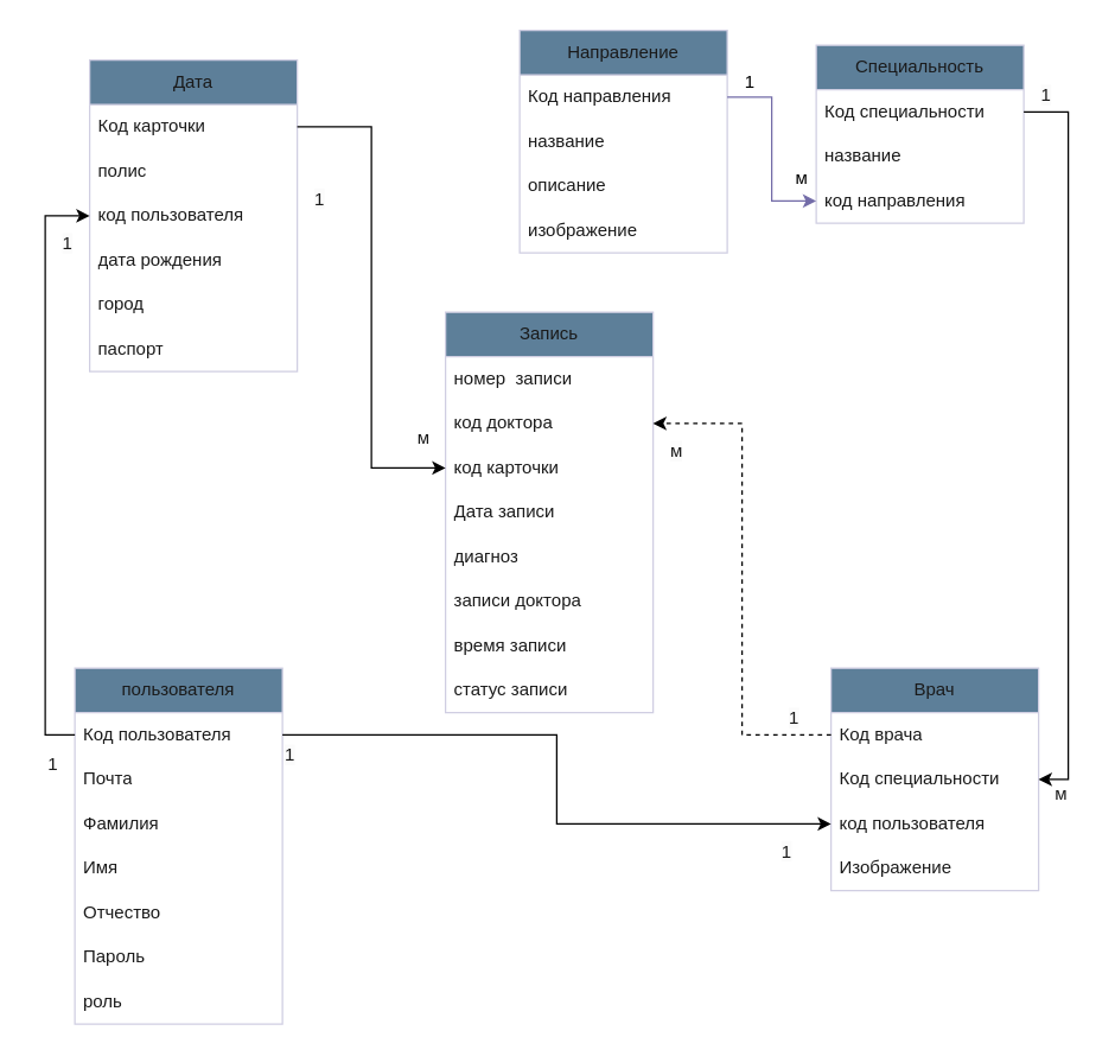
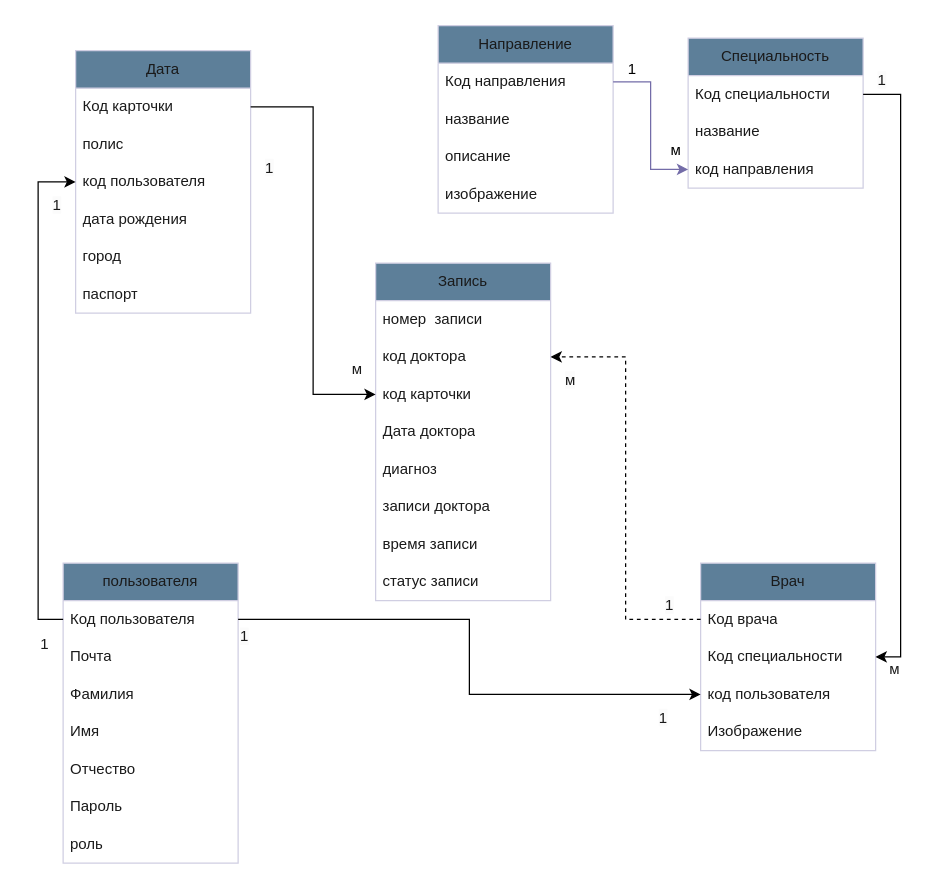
  <mxCell id="0" />
  <mxCell id="1" parent="0" />
  <mxCell id="2" value="пользователя" style="swimlane;fontStyle=0;childLayout=stackLayout;horizontal=1;startSize=30;horizontalStack=0;resizeParent=1;resizeParentMax=0;resizeLast=0;collapsible=1;marginBottom=0;whiteSpace=wrap;html=1;labelBackgroundColor=none;fillColor=#5D7F99;strokeColor=#D0CEE2;fontColor=#1A1A1A;" parent="1" vertex="1"><mxGeometry x="50" y="450" width="140" height="240" as="geometry"><mxRectangle x="110" y="370" width="90" height="30" as="alternateBounds" /></mxGeometry></mxCell>
  <mxCell id="3" value="Код пользователя" style="text;strokeColor=none;fillColor=none;align=left;verticalAlign=middle;spacingLeft=4;spacingRight=4;overflow=hidden;points=[[0,0.5],[1,0.5]];portConstraint=eastwest;rotatable=0;whiteSpace=wrap;html=1;labelBackgroundColor=none;fontColor=#1A1A1A;" parent="2" vertex="1"><mxGeometry y="30" width="140" height="30" as="geometry" /></mxCell>
  <mxCell id="4" value="Почта" style="text;strokeColor=none;fillColor=none;align=left;verticalAlign=middle;spacingLeft=4;spacingRight=4;overflow=hidden;points=[[0,0.5],[1,0.5]];portConstraint=eastwest;rotatable=0;whiteSpace=wrap;html=1;labelBackgroundColor=none;fontColor=#1A1A1A;" parent="2" vertex="1"><mxGeometry y="60" width="140" height="30" as="geometry" /></mxCell>
  <mxCell id="5" value="Фамилия" style="text;strokeColor=none;fillColor=none;align=left;verticalAlign=middle;spacingLeft=4;spacingRight=4;overflow=hidden;points=[[0,0.5],[1,0.5]];portConstraint=eastwest;rotatable=0;whiteSpace=wrap;html=1;labelBackgroundColor=none;fontColor=#1A1A1A;" parent="2" vertex="1"><mxGeometry y="90" width="140" height="30" as="geometry" /></mxCell>
  <mxCell id="6" value="Имя" style="text;strokeColor=none;fillColor=none;align=left;verticalAlign=middle;spacingLeft=4;spacingRight=4;overflow=hidden;points=[[0,0.5],[1,0.5]];portConstraint=eastwest;rotatable=0;whiteSpace=wrap;html=1;labelBackgroundColor=none;fontColor=#1A1A1A;" parent="2" vertex="1"><mxGeometry y="120" width="140" height="30" as="geometry" /></mxCell>
  <mxCell id="7" value="Отчество" style="text;strokeColor=none;fillColor=none;align=left;verticalAlign=middle;spacingLeft=4;spacingRight=4;overflow=hidden;points=[[0,0.5],[1,0.5]];portConstraint=eastwest;rotatable=0;whiteSpace=wrap;html=1;labelBackgroundColor=none;fontColor=#1A1A1A;" parent="2" vertex="1"><mxGeometry y="150" width="140" height="30" as="geometry" /></mxCell>
  <mxCell id="8" value="Пароль" style="text;strokeColor=none;fillColor=none;align=left;verticalAlign=middle;spacingLeft=4;spacingRight=4;overflow=hidden;points=[[0,0.5],[1,0.5]];portConstraint=eastwest;rotatable=0;whiteSpace=wrap;html=1;labelBackgroundColor=none;fontColor=#1A1A1A;" parent="2" vertex="1"><mxGeometry y="180" width="140" height="30" as="geometry" /></mxCell>
  <mxCell id="9" value="роль" style="text;strokeColor=none;fillColor=none;align=left;verticalAlign=middle;spacingLeft=4;spacingRight=4;overflow=hidden;points=[[0,0.5],[1,0.5]];portConstraint=eastwest;rotatable=0;whiteSpace=wrap;html=1;labelBackgroundColor=none;fontColor=#1A1A1A;" vertex="1" parent="2"><mxGeometry y="210" width="140" height="30" as="geometry" /></mxCell>
  <mxCell id="10" value="Врач" style="swimlane;fontStyle=0;childLayout=stackLayout;horizontal=1;startSize=30;horizontalStack=0;resizeParent=1;resizeParentMax=0;resizeLast=0;collapsible=1;marginBottom=0;whiteSpace=wrap;html=1;labelBackgroundColor=none;fillColor=#5D7F99;strokeColor=#D0CEE2;fontColor=#1A1A1A;" parent="1" vertex="1"><mxGeometry x="560" y="450" width="140" height="150" as="geometry" /></mxCell>
  <mxCell id="11" value="Код врача" style="text;strokeColor=none;fillColor=none;align=left;verticalAlign=middle;spacingLeft=4;spacingRight=4;overflow=hidden;points=[[0,0.5],[1,0.5]];portConstraint=eastwest;rotatable=0;whiteSpace=wrap;html=1;labelBackgroundColor=none;fontColor=#1A1A1A;" parent="10" vertex="1"><mxGeometry y="30" width="140" height="30" as="geometry" /></mxCell>
  <mxCell id="12" value="Код специальности" style="text;strokeColor=none;fillColor=none;align=left;verticalAlign=middle;spacingLeft=4;spacingRight=4;overflow=hidden;points=[[0,0.5],[1,0.5]];portConstraint=eastwest;rotatable=0;whiteSpace=wrap;html=1;labelBackgroundColor=none;fontColor=#1A1A1A;" parent="10" vertex="1"><mxGeometry y="60" width="140" height="30" as="geometry" /></mxCell>
  <mxCell id="13" value="код пользователя" style="text;strokeColor=none;fillColor=none;align=left;verticalAlign=middle;spacingLeft=4;spacingRight=4;overflow=hidden;points=[[0,0.5],[1,0.5]];portConstraint=eastwest;rotatable=0;whiteSpace=wrap;html=1;labelBackgroundColor=none;fontColor=#1A1A1A;" parent="10" vertex="1"><mxGeometry y="90" width="140" height="30" as="geometry" /></mxCell>
  <mxCell id="14" value="Изображение" style="text;strokeColor=none;fillColor=none;align=left;verticalAlign=middle;spacingLeft=4;spacingRight=4;overflow=hidden;points=[[0,0.5],[1,0.5]];portConstraint=eastwest;rotatable=0;whiteSpace=wrap;html=1;labelBackgroundColor=none;fontColor=#1A1A1A;" parent="10" vertex="1"><mxGeometry y="120" width="140" height="30" as="geometry" /></mxCell>
  <mxCell id="15" value="Дата" style="swimlane;fontStyle=0;childLayout=stackLayout;horizontal=1;startSize=30;horizontalStack=0;resizeParent=1;resizeParentMax=0;resizeLast=0;collapsible=1;marginBottom=0;whiteSpace=wrap;html=1;labelBackgroundColor=none;fillColor=#5D7F99;strokeColor=#D0CEE2;fontColor=#1A1A1A;" parent="1" vertex="1"><mxGeometry x="60" y="40" width="140" height="210" as="geometry" /></mxCell>
  <mxCell id="16" value="Код карточки" style="text;strokeColor=none;fillColor=none;align=left;verticalAlign=middle;spacingLeft=4;spacingRight=4;overflow=hidden;points=[[0,0.5],[1,0.5]];portConstraint=eastwest;rotatable=0;whiteSpace=wrap;html=1;labelBackgroundColor=none;fontColor=#1A1A1A;" parent="15" vertex="1"><mxGeometry y="30" width="140" height="30" as="geometry" /></mxCell>
  <mxCell id="17" value="полис" style="text;strokeColor=none;fillColor=none;align=left;verticalAlign=middle;spacingLeft=4;spacingRight=4;overflow=hidden;points=[[0,0.5],[1,0.5]];portConstraint=eastwest;rotatable=0;whiteSpace=wrap;html=1;labelBackgroundColor=none;fontColor=#1A1A1A;" parent="15" vertex="1"><mxGeometry y="60" width="140" height="30" as="geometry" /></mxCell>
  <mxCell id="18" value="код пользователя" style="text;strokeColor=none;fillColor=none;align=left;verticalAlign=middle;spacingLeft=4;spacingRight=4;overflow=hidden;points=[[0,0.5],[1,0.5]];portConstraint=eastwest;rotatable=0;whiteSpace=wrap;html=1;labelBackgroundColor=none;fontColor=#1A1A1A;" parent="15" vertex="1"><mxGeometry y="90" width="140" height="30" as="geometry" /></mxCell>
  <mxCell id="19" value="дата рождения" style="text;strokeColor=none;fillColor=none;align=left;verticalAlign=middle;spacingLeft=4;spacingRight=4;overflow=hidden;points=[[0,0.5],[1,0.5]];portConstraint=eastwest;rotatable=0;whiteSpace=wrap;html=1;labelBackgroundColor=none;fontColor=#1A1A1A;" vertex="1" parent="15"><mxGeometry y="120" width="140" height="30" as="geometry" /></mxCell>
  <mxCell id="20" value="город" style="text;strokeColor=none;fillColor=none;align=left;verticalAlign=middle;spacingLeft=4;spacingRight=4;overflow=hidden;points=[[0,0.5],[1,0.5]];portConstraint=eastwest;rotatable=0;whiteSpace=wrap;html=1;labelBackgroundColor=none;fontColor=#1A1A1A;" vertex="1" parent="15"><mxGeometry y="150" width="140" height="30" as="geometry" /></mxCell>
  <mxCell id="21" value="паспорт" style="text;strokeColor=none;fillColor=none;align=left;verticalAlign=middle;spacingLeft=4;spacingRight=4;overflow=hidden;points=[[0,0.5],[1,0.5]];portConstraint=eastwest;rotatable=0;whiteSpace=wrap;html=1;labelBackgroundColor=none;fontColor=#1A1A1A;" vertex="1" parent="15"><mxGeometry y="180" width="140" height="30" as="geometry" /></mxCell>
  <mxCell id="22" value="Специальность" style="swimlane;fontStyle=0;childLayout=stackLayout;horizontal=1;startSize=30;horizontalStack=0;resizeParent=1;resizeParentMax=0;resizeLast=0;collapsible=1;marginBottom=0;whiteSpace=wrap;html=1;labelBackgroundColor=none;fillColor=#5D7F99;strokeColor=#D0CEE2;fontColor=#1A1A1A;" parent="1" vertex="1"><mxGeometry x="550" y="30" width="140" height="120" as="geometry" /></mxCell>
  <mxCell id="23" value="Код специальности" style="text;strokeColor=none;fillColor=none;align=left;verticalAlign=middle;spacingLeft=4;spacingRight=4;overflow=hidden;points=[[0,0.5],[1,0.5]];portConstraint=eastwest;rotatable=0;whiteSpace=wrap;html=1;labelBackgroundColor=none;fontColor=#1A1A1A;" parent="22" vertex="1"><mxGeometry y="30" width="140" height="30" as="geometry" /></mxCell>
  <mxCell id="24" value="название" style="text;strokeColor=none;fillColor=none;align=left;verticalAlign=middle;spacingLeft=4;spacingRight=4;overflow=hidden;points=[[0,0.5],[1,0.5]];portConstraint=eastwest;rotatable=0;whiteSpace=wrap;html=1;labelBackgroundColor=none;fontColor=#1A1A1A;" parent="22" vertex="1"><mxGeometry y="60" width="140" height="30" as="geometry" /></mxCell>
  <mxCell id="25" value="код направления" style="text;strokeColor=none;fillColor=none;align=left;verticalAlign=middle;spacingLeft=4;spacingRight=4;overflow=hidden;points=[[0,0.5],[1,0.5]];portConstraint=eastwest;rotatable=0;whiteSpace=wrap;html=1;labelBackgroundColor=none;fontColor=#1A1A1A;" parent="22" vertex="1"><mxGeometry y="90" width="140" height="30" as="geometry" /></mxCell>
  <mxCell id="26" value="Запись" style="swimlane;fontStyle=0;childLayout=stackLayout;horizontal=1;startSize=30;horizontalStack=0;resizeParent=1;resizeParentMax=0;resizeLast=0;collapsible=1;marginBottom=0;whiteSpace=wrap;html=1;labelBackgroundColor=none;fillColor=#5D7F99;strokeColor=#D0CEE2;fontColor=#1A1A1A;" parent="1" vertex="1"><mxGeometry x="300" y="210" width="140" height="270" as="geometry" /></mxCell>
  <mxCell id="27" value="номер&amp;nbsp; записи" style="text;strokeColor=none;fillColor=none;align=left;verticalAlign=middle;spacingLeft=4;spacingRight=4;overflow=hidden;points=[[0,0.5],[1,0.5]];portConstraint=eastwest;rotatable=0;whiteSpace=wrap;html=1;labelBackgroundColor=none;fontColor=#1A1A1A;" parent="26" vertex="1"><mxGeometry y="30" width="140" height="30" as="geometry" /></mxCell>
  <mxCell id="28" value="код доктора" style="text;strokeColor=none;fillColor=none;align=left;verticalAlign=middle;spacingLeft=4;spacingRight=4;overflow=hidden;points=[[0,0.5],[1,0.5]];portConstraint=eastwest;rotatable=0;whiteSpace=wrap;html=1;labelBackgroundColor=none;fontColor=#1A1A1A;" parent="26" vertex="1"><mxGeometry y="60" width="140" height="30" as="geometry" /></mxCell>
  <mxCell id="29" value="код карточки" style="text;strokeColor=none;fillColor=none;align=left;verticalAlign=middle;spacingLeft=4;spacingRight=4;overflow=hidden;points=[[0,0.5],[1,0.5]];portConstraint=eastwest;rotatable=0;whiteSpace=wrap;html=1;labelBackgroundColor=none;fontColor=#1A1A1A;" parent="26" vertex="1"><mxGeometry y="90" width="140" height="30" as="geometry" /></mxCell>
- <mxCell id="30" value="Дата записи" style="text;strokeColor=none;fillColor=none;align=left;verticalAlign=middle;spacingLeft=4;spacingRight=4;overflow=hidden;points=[[0,0.5],[1,0.5]];portConstraint=eastwest;rotatable=0;whiteSpace=wrap;html=1;labelBackgroundColor=none;fontColor=#1A1A1A;" parent="26" vertex="1"><mxGeometry y="120" width="140" height="30" as="geometry" /></mxCell>
+ <mxCell id="30" value="Дата доктора" style="text;strokeColor=none;fillColor=none;align=left;verticalAlign=middle;spacingLeft=4;spacingRight=4;overflow=hidden;points=[[0,0.5],[1,0.5]];portConstraint=eastwest;rotatable=0;whiteSpace=wrap;html=1;labelBackgroundColor=none;fontColor=#1A1A1A;" parent="26" vertex="1"><mxGeometry y="120" width="140" height="30" as="geometry" /></mxCell>
  <mxCell id="31" value="диагноз" style="text;strokeColor=none;fillColor=none;align=left;verticalAlign=middle;spacingLeft=4;spacingRight=4;overflow=hidden;points=[[0,0.5],[1,0.5]];portConstraint=eastwest;rotatable=0;whiteSpace=wrap;html=1;labelBackgroundColor=none;fontColor=#1A1A1A;" parent="26" vertex="1"><mxGeometry y="150" width="140" height="30" as="geometry" /></mxCell>
  <mxCell id="32" value="записи доктора" style="text;strokeColor=none;fillColor=none;align=left;verticalAlign=middle;spacingLeft=4;spacingRight=4;overflow=hidden;points=[[0,0.5],[1,0.5]];portConstraint=eastwest;rotatable=0;whiteSpace=wrap;html=1;labelBackgroundColor=none;fontColor=#1A1A1A;" parent="26" vertex="1"><mxGeometry y="180" width="140" height="30" as="geometry" /></mxCell>
  <mxCell id="33" value="время записи" style="text;strokeColor=none;fillColor=none;align=left;verticalAlign=middle;spacingLeft=4;spacingRight=4;overflow=hidden;points=[[0,0.5],[1,0.5]];portConstraint=eastwest;rotatable=0;whiteSpace=wrap;html=1;labelBackgroundColor=none;fontColor=#1A1A1A;" parent="26" vertex="1"><mxGeometry y="210" width="140" height="30" as="geometry" /></mxCell>
  <mxCell id="34" value="статус записи" style="text;strokeColor=none;fillColor=none;align=left;verticalAlign=middle;spacingLeft=4;spacingRight=4;overflow=hidden;points=[[0,0.5],[1,0.5]];portConstraint=eastwest;rotatable=0;whiteSpace=wrap;html=1;labelBackgroundColor=none;fontColor=#1A1A1A;" vertex="1" parent="26"><mxGeometry y="240" width="140" height="30" as="geometry" /></mxCell>
  <mxCell id="35" value="1" style="text;html=1;align=center;verticalAlign=middle;resizable=0;points=[];autosize=1;strokeColor=none;fillColor=none;fontColor=#1A1A1A;" parent="1" vertex="1"><mxGeometry x="20" y="500" width="30" height="30" as="geometry" /></mxCell>
  <mxCell id="36" value="&lt;span style=&quot;color: rgb(26, 26, 26); font-family: Helvetica; font-size: 12px; font-style: normal; font-variant-ligatures: normal; font-variant-caps: normal; font-weight: 400; letter-spacing: normal; orphans: 2; text-align: center; text-indent: 0px; text-transform: none; widows: 2; word-spacing: 0px; -webkit-text-stroke-width: 0px; background-color: rgb(251, 251, 251); text-decoration-thickness: initial; text-decoration-style: initial; text-decoration-color: initial; float: none; display: inline !important;&quot;&gt;1&lt;/span&gt;" style="text;whiteSpace=wrap;html=1;fontColor=#1A1A1A;" parent="1" vertex="1"><mxGeometry x="40" y="150" width="20" height="40" as="geometry" /></mxCell>
  <mxCell id="37" value="м" style="text;html=1;align=center;verticalAlign=middle;resizable=0;points=[];autosize=1;strokeColor=none;fillColor=none;fontColor=#1A1A1A;" parent="1" vertex="1"><mxGeometry x="270" y="280" width="30" height="30" as="geometry" /></mxCell>
  <mxCell id="38" value="м" style="text;html=1;align=center;verticalAlign=middle;resizable=0;points=[];autosize=1;strokeColor=none;fillColor=none;fontColor=#1A1A1A;" parent="1" vertex="1"><mxGeometry x="700" y="520" width="30" height="30" as="geometry" /></mxCell>
  <mxCell id="39" value="&lt;span style=&quot;color: rgb(26, 26, 26); font-family: Helvetica; font-size: 12px; font-style: normal; font-variant-ligatures: normal; font-variant-caps: normal; font-weight: 400; letter-spacing: normal; orphans: 2; text-align: center; text-indent: 0px; text-transform: none; widows: 2; word-spacing: 0px; -webkit-text-stroke-width: 0px; background-color: rgb(251, 251, 251); text-decoration-thickness: initial; text-decoration-style: initial; text-decoration-color: initial; float: none; display: inline !important;&quot;&gt;1&lt;/span&gt;" style="text;whiteSpace=wrap;html=1;fontColor=#1A1A1A;" parent="1" vertex="1"><mxGeometry x="700" y="50" width="20" height="20" as="geometry" /></mxCell>
  <mxCell id="40" value="&lt;span style=&quot;color: rgb(26, 26, 26); font-family: Helvetica; font-size: 12px; font-style: normal; font-variant-ligatures: normal; font-variant-caps: normal; font-weight: 400; letter-spacing: normal; orphans: 2; text-align: center; text-indent: 0px; text-transform: none; widows: 2; word-spacing: 0px; -webkit-text-stroke-width: 0px; background-color: rgb(251, 251, 251); text-decoration-thickness: initial; text-decoration-style: initial; text-decoration-color: initial; float: none; display: inline !important;&quot;&gt;1&lt;/span&gt;" style="text;whiteSpace=wrap;html=1;fontColor=#1A1A1A;" parent="1" vertex="1"><mxGeometry x="530" y="470" width="40" height="40" as="geometry" /></mxCell>
  <mxCell id="41" value="&lt;span style=&quot;color: rgb(26, 26, 26); font-family: Helvetica; font-size: 12px; font-style: normal; font-variant-ligatures: normal; font-variant-caps: normal; font-weight: 400; letter-spacing: normal; orphans: 2; text-align: center; text-indent: 0px; text-transform: none; widows: 2; word-spacing: 0px; -webkit-text-stroke-width: 0px; background-color: rgb(251, 251, 251); text-decoration-thickness: initial; text-decoration-style: initial; text-decoration-color: initial; float: none; display: inline !important;&quot;&gt;м&lt;/span&gt;" style="text;whiteSpace=wrap;html=1;fontColor=#1A1A1A;" parent="1" vertex="1"><mxGeometry x="450" y="290" width="20" height="30" as="geometry" /></mxCell>
  <mxCell id="42" value="Направление" style="swimlane;fontStyle=0;childLayout=stackLayout;horizontal=1;startSize=30;horizontalStack=0;resizeParent=1;resizeParentMax=0;resizeLast=0;collapsible=1;marginBottom=0;whiteSpace=wrap;html=1;labelBackgroundColor=none;fillColor=#5D7F99;strokeColor=#D0CEE2;fontColor=#1A1A1A;" parent="1" vertex="1"><mxGeometry x="350" y="20" width="140" height="150" as="geometry" /></mxCell>
  <mxCell id="43" value="Код направления" style="text;strokeColor=none;fillColor=none;align=left;verticalAlign=middle;spacingLeft=4;spacingRight=4;overflow=hidden;points=[[0,0.5],[1,0.5]];portConstraint=eastwest;rotatable=0;whiteSpace=wrap;html=1;labelBackgroundColor=none;fontColor=#1A1A1A;" parent="42" vertex="1"><mxGeometry y="30" width="140" height="30" as="geometry" /></mxCell>
  <mxCell id="44" value="название" style="text;strokeColor=none;fillColor=none;align=left;verticalAlign=middle;spacingLeft=4;spacingRight=4;overflow=hidden;points=[[0,0.5],[1,0.5]];portConstraint=eastwest;rotatable=0;whiteSpace=wrap;html=1;labelBackgroundColor=none;fontColor=#1A1A1A;" vertex="1" parent="42"><mxGeometry y="60" width="140" height="30" as="geometry" /></mxCell>
  <mxCell id="45" value="описание" style="text;strokeColor=none;fillColor=none;align=left;verticalAlign=middle;spacingLeft=4;spacingRight=4;overflow=hidden;points=[[0,0.5],[1,0.5]];portConstraint=eastwest;rotatable=0;whiteSpace=wrap;html=1;labelBackgroundColor=none;fontColor=#1A1A1A;" parent="42" vertex="1"><mxGeometry y="90" width="140" height="30" as="geometry" /></mxCell>
  <mxCell id="46" value="изображение" style="text;strokeColor=none;fillColor=none;align=left;verticalAlign=middle;spacingLeft=4;spacingRight=4;overflow=hidden;points=[[0,0.5],[1,0.5]];portConstraint=eastwest;rotatable=0;whiteSpace=wrap;html=1;labelBackgroundColor=none;fontColor=#1A1A1A;" parent="42" vertex="1"><mxGeometry y="120" width="140" height="30" as="geometry" /></mxCell>
  <mxCell id="47" style="edgeStyle=orthogonalEdgeStyle;rounded=0;orthogonalLoop=1;jettySize=auto;html=1;exitX=1;exitY=0.5;exitDx=0;exitDy=0;strokeColor=#736CA8;fontColor=#1A1A1A;entryX=0;entryY=0.5;entryDx=0;entryDy=0;" parent="1" source="43" target="25" edge="1"><mxGeometry relative="1" as="geometry"><mxPoint x="530" y="80" as="sourcePoint" /><mxPoint x="510" y="305" as="targetPoint" /></mxGeometry></mxCell>
  <mxCell id="48" value="1" style="text;html=1;align=center;verticalAlign=middle;resizable=0;points=[];autosize=1;strokeColor=none;fillColor=none;" parent="1" vertex="1"><mxGeometry x="490" y="40" width="30" height="30" as="geometry" /></mxCell>
  <mxCell id="49" value="м" style="text;html=1;align=center;verticalAlign=middle;resizable=0;points=[];autosize=1;strokeColor=none;fillColor=none;" parent="1" vertex="1"><mxGeometry x="525" y="105" width="30" height="30" as="geometry" /></mxCell>
  <mxCell id="50" style="edgeStyle=orthogonalEdgeStyle;rounded=0;orthogonalLoop=1;jettySize=auto;html=1;entryX=0;entryY=0.5;entryDx=0;entryDy=0;exitX=0;exitY=0.5;exitDx=0;exitDy=0;" edge="1" parent="1" source="3" target="18"><mxGeometry relative="1" as="geometry" /></mxCell>
  <mxCell id="51" value="&lt;span style=&quot;color: rgb(26, 26, 26); font-family: Helvetica; font-size: 12px; font-style: normal; font-variant-ligatures: normal; font-variant-caps: normal; font-weight: 400; letter-spacing: normal; orphans: 2; text-align: center; text-indent: 0px; text-transform: none; widows: 2; word-spacing: 0px; -webkit-text-stroke-width: 0px; background-color: rgb(251, 251, 251); text-decoration-thickness: initial; text-decoration-style: initial; text-decoration-color: initial; float: none; display: inline !important;&quot;&gt;1&lt;/span&gt;" style="text;whiteSpace=wrap;html=1;fontColor=#1A1A1A;" vertex="1" parent="1"><mxGeometry x="210" y="120" width="20" height="40" as="geometry" /></mxCell>
  <mxCell id="52" style="edgeStyle=orthogonalEdgeStyle;rounded=0;orthogonalLoop=1;jettySize=auto;html=1;entryX=0;entryY=0.5;entryDx=0;entryDy=0;" edge="1" parent="1" source="3" target="13"><mxGeometry relative="1" as="geometry" /></mxCell>
  <mxCell id="53" style="edgeStyle=orthogonalEdgeStyle;rounded=0;orthogonalLoop=1;jettySize=auto;html=1;entryX=1;entryY=0.5;entryDx=0;entryDy=0;dashed=1;" edge="1" parent="1" source="11" target="28"><mxGeometry relative="1" as="geometry" /></mxCell>
  <mxCell id="54" style="edgeStyle=orthogonalEdgeStyle;rounded=0;orthogonalLoop=1;jettySize=auto;html=1;entryX=1;entryY=0.5;entryDx=0;entryDy=0;" edge="1" parent="1" source="23" target="12"><mxGeometry relative="1" as="geometry" /></mxCell>
  <mxCell id="55" value="&lt;span style=&quot;color: rgb(26, 26, 26); font-family: Helvetica; font-size: 12px; font-style: normal; font-variant-ligatures: normal; font-variant-caps: normal; font-weight: 400; letter-spacing: normal; orphans: 2; text-align: center; text-indent: 0px; text-transform: none; widows: 2; word-spacing: 0px; -webkit-text-stroke-width: 0px; background-color: rgb(251, 251, 251); text-decoration-thickness: initial; text-decoration-style: initial; text-decoration-color: initial; float: none; display: inline !important;&quot;&gt;1&lt;/span&gt;" style="text;whiteSpace=wrap;html=1;fontColor=#1A1A1A;" vertex="1" parent="1"><mxGeometry x="190" y="495" width="20" height="25" as="geometry" /></mxCell>
  <mxCell id="56" value="&lt;span style=&quot;color: rgb(26, 26, 26); font-family: Helvetica; font-size: 12px; font-style: normal; font-variant-ligatures: normal; font-variant-caps: normal; font-weight: 400; letter-spacing: normal; orphans: 2; text-align: center; text-indent: 0px; text-transform: none; widows: 2; word-spacing: 0px; -webkit-text-stroke-width: 0px; background-color: rgb(251, 251, 251); text-decoration-thickness: initial; text-decoration-style: initial; text-decoration-color: initial; float: none; display: inline !important;&quot;&gt;1&lt;/span&gt;" style="text;whiteSpace=wrap;html=1;fontColor=#1A1A1A;" vertex="1" parent="1"><mxGeometry x="525" y="560" width="25" height="20" as="geometry" /></mxCell>
  <mxCell id="57" style="edgeStyle=orthogonalEdgeStyle;rounded=0;orthogonalLoop=1;jettySize=auto;html=1;entryX=0;entryY=0.5;entryDx=0;entryDy=0;" edge="1" parent="1" source="16" target="29"><mxGeometry relative="1" as="geometry" /></mxCell>
